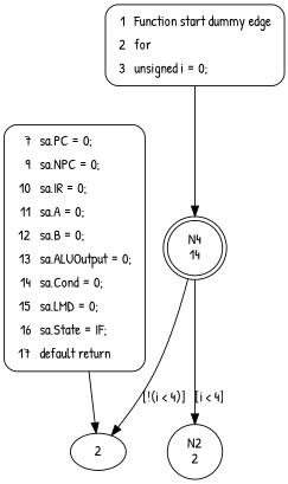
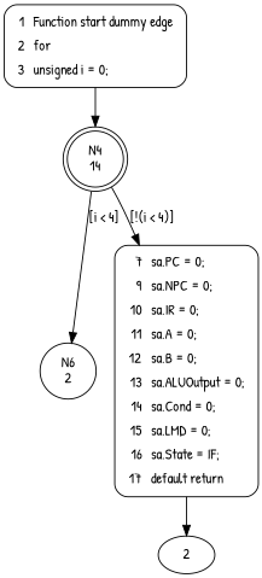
  digraph {
    fontname="Patrick Hand"
    node [fontname="Patrick Hand" shape=Mrecord]
    edge [fontname="Patrick Hand"]
    n1 [label="N4\n14" shape=doublecircle]
-   n2 [label="N2\n2" shape=circle]
+   n2 [label="N6\n2" shape=circle]
    n3 [fillcolor=white label=<<table border="0" cellborder="0" cellpadding="3" bgcolor="white"><tr><td align="right">7</td><td align="left">sa.PC = 0;</td></tr><tr><td align="right">9</td><td align="left">sa.NPC = 0;</td></tr><tr><td align="right">10</td><td align="left">sa.IR = 0;</td></tr><tr><td align="right">11</td><td align="left">sa.A = 0;</td></tr><tr><td align="right">12</td><td align="left">sa.B = 0;</td></tr><tr><td align="right">13</td><td align="left">sa.ALUOutput = 0;</td></tr><tr><td align="right">14</td><td align="left">sa.Cond = 0;</td></tr><tr><td align="right">15</td><td align="left">sa.LMD = 0;</td></tr><tr><td align="right">16</td><td align="left">sa.State = IF;</td></tr><tr><td align="right">17</td><td align="left">default return</td></tr></table>> penwidth=1 style="filled,bold"]
    n4 [label=2 shape=""]
    n5 [fillcolor=white label=<<table border="0" cellborder="0" cellpadding="3" bgcolor="white"><tr><td align="right">1</td><td align="left">Function start dummy edge</td></tr><tr><td align="right">2</td><td align="left">for</td></tr><tr><td align="right">3</td><td align="left">unsigned i = 0;</td></tr></table>> penwidth=1 style="filled,bold"]
    n1 -> n2 [label="[i < 4]"]
-   n1 -> n4 [label="[!(i < 4)]"]
+   n1 -> n3 [label="[!(i < 4)]"]
    n3 -> n4
    n5 -> n1
  }
